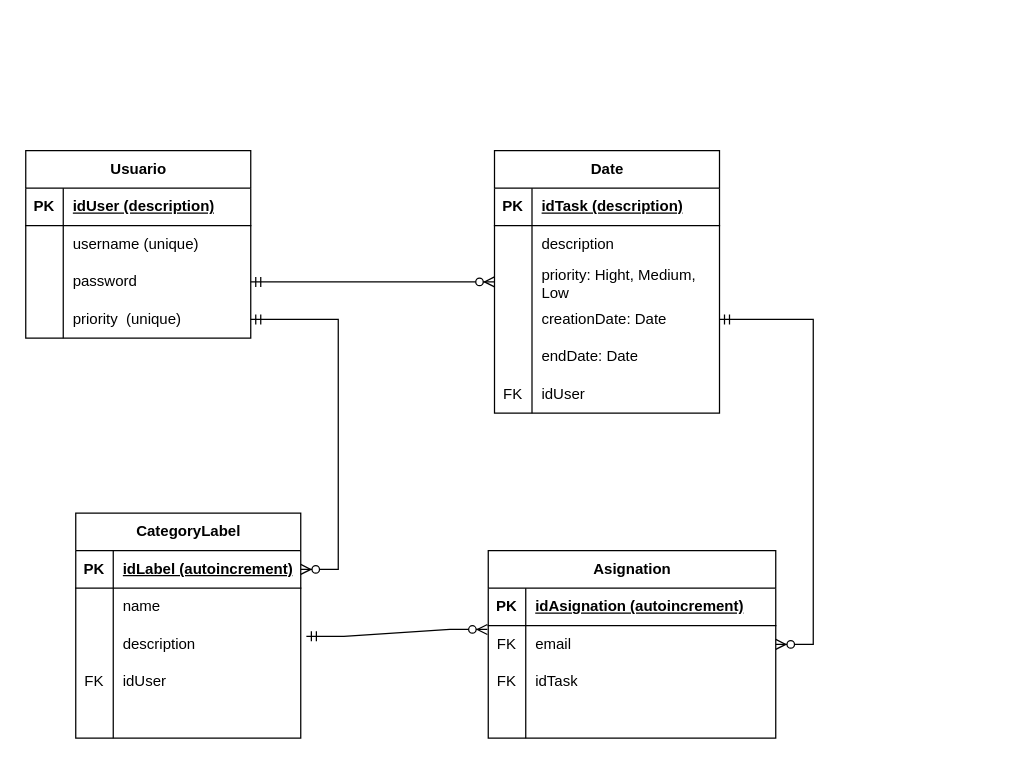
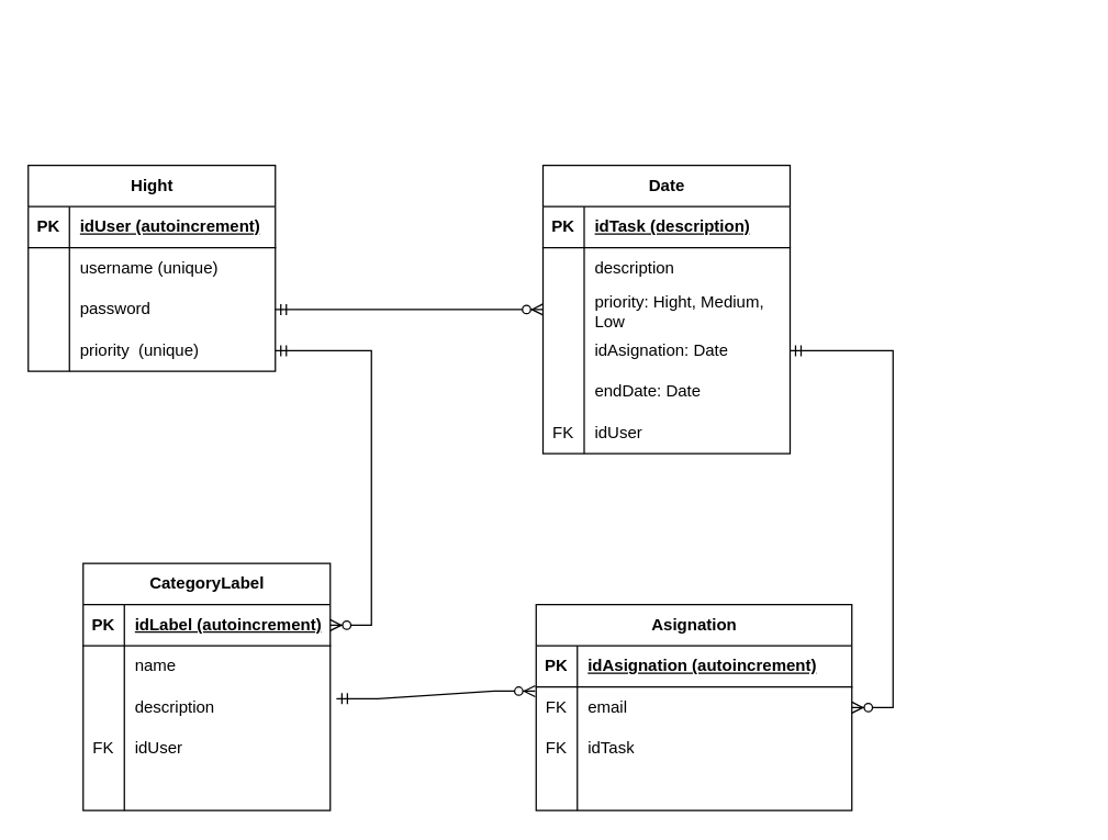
  <mxCell id="0" />
  <mxCell id="1" parent="0" />
- <mxCell id="2" value="Usuario" style="shape=table;startSize=30;container=1;collapsible=1;childLayout=tableLayout;fixedRows=1;rowLines=0;fontStyle=1;align=center;resizeLast=1;html=1;" vertex="1" parent="1"><mxGeometry x="20" y="120" width="180" height="150" as="geometry" /></mxCell>
+ <mxCell id="2" value="Hight" style="shape=table;startSize=30;container=1;collapsible=1;childLayout=tableLayout;fixedRows=1;rowLines=0;fontStyle=1;align=center;resizeLast=1;html=1;" vertex="1" parent="1"><mxGeometry x="20" y="120" width="180" height="150" as="geometry" /></mxCell>
  <mxCell id="3" value="" style="shape=tableRow;horizontal=0;startSize=0;swimlaneHead=0;swimlaneBody=0;fillColor=none;collapsible=0;dropTarget=0;points=[[0,0.5],[1,0.5]];portConstraint=eastwest;top=0;left=0;right=0;bottom=1;" vertex="1" parent="2"><mxGeometry y="30" width="180" height="30" as="geometry" /></mxCell>
  <mxCell id="4" value="PK" style="shape=partialRectangle;connectable=0;fillColor=none;top=0;left=0;bottom=0;right=0;fontStyle=1;overflow=hidden;whiteSpace=wrap;html=1;" vertex="1" parent="3"><mxGeometry width="30" height="30" as="geometry"><mxRectangle width="30" height="30" as="alternateBounds" /></mxGeometry></mxCell>
- <mxCell id="5" value="idUser (description)" style="shape=partialRectangle;connectable=0;fillColor=none;top=0;left=0;bottom=0;right=0;align=left;spacingLeft=6;fontStyle=5;overflow=hidden;whiteSpace=wrap;html=1;" vertex="1" parent="3"><mxGeometry x="30" width="150" height="30" as="geometry"><mxRectangle width="150" height="30" as="alternateBounds" /></mxGeometry></mxCell>
+ <mxCell id="5" value="idUser (autoincrement)" style="shape=partialRectangle;connectable=0;fillColor=none;top=0;left=0;bottom=0;right=0;align=left;spacingLeft=6;fontStyle=5;overflow=hidden;whiteSpace=wrap;html=1;" vertex="1" parent="3"><mxGeometry x="30" width="150" height="30" as="geometry"><mxRectangle width="150" height="30" as="alternateBounds" /></mxGeometry></mxCell>
  <mxCell id="6" value="" style="shape=tableRow;horizontal=0;startSize=0;swimlaneHead=0;swimlaneBody=0;fillColor=none;collapsible=0;dropTarget=0;points=[[0,0.5],[1,0.5]];portConstraint=eastwest;top=0;left=0;right=0;bottom=0;" vertex="1" parent="2"><mxGeometry y="60" width="180" height="30" as="geometry" /></mxCell>
  <mxCell id="7" value="" style="shape=partialRectangle;connectable=0;fillColor=none;top=0;left=0;bottom=0;right=0;editable=1;overflow=hidden;whiteSpace=wrap;html=1;" vertex="1" parent="6"><mxGeometry width="30" height="30" as="geometry"><mxRectangle width="30" height="30" as="alternateBounds" /></mxGeometry></mxCell>
  <mxCell id="8" value="username (unique)" style="shape=partialRectangle;connectable=0;fillColor=none;top=0;left=0;bottom=0;right=0;align=left;spacingLeft=6;overflow=hidden;whiteSpace=wrap;html=1;" vertex="1" parent="6"><mxGeometry x="30" width="150" height="30" as="geometry"><mxRectangle width="150" height="30" as="alternateBounds" /></mxGeometry></mxCell>
  <mxCell id="9" value="" style="shape=tableRow;horizontal=0;startSize=0;swimlaneHead=0;swimlaneBody=0;fillColor=none;collapsible=0;dropTarget=0;points=[[0,0.5],[1,0.5]];portConstraint=eastwest;top=0;left=0;right=0;bottom=0;" vertex="1" parent="2"><mxGeometry y="90" width="180" height="30" as="geometry" /></mxCell>
  <mxCell id="10" value="" style="shape=partialRectangle;connectable=0;fillColor=none;top=0;left=0;bottom=0;right=0;editable=1;overflow=hidden;whiteSpace=wrap;html=1;" vertex="1" parent="9"><mxGeometry width="30" height="30" as="geometry"><mxRectangle width="30" height="30" as="alternateBounds" /></mxGeometry></mxCell>
  <mxCell id="11" value="password" style="shape=partialRectangle;connectable=0;fillColor=none;top=0;left=0;bottom=0;right=0;align=left;spacingLeft=6;overflow=hidden;whiteSpace=wrap;html=1;" vertex="1" parent="9"><mxGeometry x="30" width="150" height="30" as="geometry"><mxRectangle width="150" height="30" as="alternateBounds" /></mxGeometry></mxCell>
  <mxCell id="12" value="" style="shape=tableRow;horizontal=0;startSize=0;swimlaneHead=0;swimlaneBody=0;fillColor=none;collapsible=0;dropTarget=0;points=[[0,0.5],[1,0.5]];portConstraint=eastwest;top=0;left=0;right=0;bottom=0;" vertex="1" parent="2"><mxGeometry y="120" width="180" height="30" as="geometry" /></mxCell>
  <mxCell id="13" value="" style="shape=partialRectangle;connectable=0;fillColor=none;top=0;left=0;bottom=0;right=0;editable=1;overflow=hidden;whiteSpace=wrap;html=1;" vertex="1" parent="12"><mxGeometry width="30" height="30" as="geometry"><mxRectangle width="30" height="30" as="alternateBounds" /></mxGeometry></mxCell>
  <mxCell id="14" value="priority&amp;nbsp; (unique)" style="shape=partialRectangle;connectable=0;fillColor=none;top=0;left=0;bottom=0;right=0;align=left;spacingLeft=6;overflow=hidden;whiteSpace=wrap;html=1;" vertex="1" parent="12"><mxGeometry x="30" width="150" height="30" as="geometry"><mxRectangle width="150" height="30" as="alternateBounds" /></mxGeometry></mxCell>
  <mxCell id="15" value="Date" style="shape=table;startSize=30;container=1;collapsible=1;childLayout=tableLayout;fixedRows=1;rowLines=0;fontStyle=1;align=center;resizeLast=1;html=1;" vertex="1" parent="1"><mxGeometry x="395" y="120" width="180" height="210" as="geometry" /></mxCell>
  <mxCell id="16" value="" style="shape=tableRow;horizontal=0;startSize=0;swimlaneHead=0;swimlaneBody=0;fillColor=none;collapsible=0;dropTarget=0;points=[[0,0.5],[1,0.5]];portConstraint=eastwest;top=0;left=0;right=0;bottom=1;" vertex="1" parent="15"><mxGeometry y="30" width="180" height="30" as="geometry" /></mxCell>
  <mxCell id="17" value="PK" style="shape=partialRectangle;connectable=0;fillColor=none;top=0;left=0;bottom=0;right=0;fontStyle=1;overflow=hidden;whiteSpace=wrap;html=1;" vertex="1" parent="16"><mxGeometry width="30" height="30" as="geometry"><mxRectangle width="30" height="30" as="alternateBounds" /></mxGeometry></mxCell>
  <mxCell id="18" value="idTask (description)" style="shape=partialRectangle;connectable=0;fillColor=none;top=0;left=0;bottom=0;right=0;align=left;spacingLeft=6;fontStyle=5;overflow=hidden;whiteSpace=wrap;html=1;" vertex="1" parent="16"><mxGeometry x="30" width="150" height="30" as="geometry"><mxRectangle width="150" height="30" as="alternateBounds" /></mxGeometry></mxCell>
  <mxCell id="19" value="" style="shape=tableRow;horizontal=0;startSize=0;swimlaneHead=0;swimlaneBody=0;fillColor=none;collapsible=0;dropTarget=0;points=[[0,0.5],[1,0.5]];portConstraint=eastwest;top=0;left=0;right=0;bottom=0;" vertex="1" parent="15"><mxGeometry y="60" width="180" height="30" as="geometry" /></mxCell>
  <mxCell id="20" value="" style="shape=partialRectangle;connectable=0;fillColor=none;top=0;left=0;bottom=0;right=0;editable=1;overflow=hidden;whiteSpace=wrap;html=1;" vertex="1" parent="19"><mxGeometry width="30" height="30" as="geometry"><mxRectangle width="30" height="30" as="alternateBounds" /></mxGeometry></mxCell>
  <mxCell id="21" value="description" style="shape=partialRectangle;connectable=0;fillColor=none;top=0;left=0;bottom=0;right=0;align=left;spacingLeft=6;overflow=hidden;whiteSpace=wrap;html=1;" vertex="1" parent="19"><mxGeometry x="30" width="150" height="30" as="geometry"><mxRectangle width="150" height="30" as="alternateBounds" /></mxGeometry></mxCell>
  <mxCell id="22" value="" style="shape=tableRow;horizontal=0;startSize=0;swimlaneHead=0;swimlaneBody=0;fillColor=none;collapsible=0;dropTarget=0;points=[[0,0.5],[1,0.5]];portConstraint=eastwest;top=0;left=0;right=0;bottom=0;" vertex="1" parent="15"><mxGeometry y="90" width="180" height="30" as="geometry" /></mxCell>
  <mxCell id="23" value="" style="shape=partialRectangle;connectable=0;fillColor=none;top=0;left=0;bottom=0;right=0;editable=1;overflow=hidden;whiteSpace=wrap;html=1;" vertex="1" parent="22"><mxGeometry width="30" height="30" as="geometry"><mxRectangle width="30" height="30" as="alternateBounds" /></mxGeometry></mxCell>
  <mxCell id="24" value="priority: Hight, Medium, Low" style="shape=partialRectangle;connectable=0;fillColor=none;top=0;left=0;bottom=0;right=0;align=left;spacingLeft=6;overflow=hidden;whiteSpace=wrap;html=1;" vertex="1" parent="22"><mxGeometry x="30" width="150" height="30" as="geometry"><mxRectangle width="150" height="30" as="alternateBounds" /></mxGeometry></mxCell>
  <mxCell id="25" value="" style="shape=tableRow;horizontal=0;startSize=0;swimlaneHead=0;swimlaneBody=0;fillColor=none;collapsible=0;dropTarget=0;points=[[0,0.5],[1,0.5]];portConstraint=eastwest;top=0;left=0;right=0;bottom=0;" vertex="1" parent="15"><mxGeometry y="120" width="180" height="30" as="geometry" /></mxCell>
  <mxCell id="26" value="" style="shape=partialRectangle;connectable=0;fillColor=none;top=0;left=0;bottom=0;right=0;editable=1;overflow=hidden;whiteSpace=wrap;html=1;" vertex="1" parent="25"><mxGeometry width="30" height="30" as="geometry"><mxRectangle width="30" height="30" as="alternateBounds" /></mxGeometry></mxCell>
- <mxCell id="27" value="creationDate: Date" style="shape=partialRectangle;connectable=0;fillColor=none;top=0;left=0;bottom=0;right=0;align=left;spacingLeft=6;overflow=hidden;whiteSpace=wrap;html=1;" vertex="1" parent="25"><mxGeometry x="30" width="150" height="30" as="geometry"><mxRectangle width="150" height="30" as="alternateBounds" /></mxGeometry></mxCell>
+ <mxCell id="27" value="idAsignation: Date" style="shape=partialRectangle;connectable=0;fillColor=none;top=0;left=0;bottom=0;right=0;align=left;spacingLeft=6;overflow=hidden;whiteSpace=wrap;html=1;" vertex="1" parent="25"><mxGeometry x="30" width="150" height="30" as="geometry"><mxRectangle width="150" height="30" as="alternateBounds" /></mxGeometry></mxCell>
  <mxCell id="28" value="" style="shape=tableRow;horizontal=0;startSize=0;swimlaneHead=0;swimlaneBody=0;fillColor=none;collapsible=0;dropTarget=0;points=[[0,0.5],[1,0.5]];portConstraint=eastwest;top=0;left=0;right=0;bottom=0;" vertex="1" parent="15"><mxGeometry y="150" width="180" height="30" as="geometry" /></mxCell>
  <mxCell id="29" value="" style="shape=partialRectangle;connectable=0;fillColor=none;top=0;left=0;bottom=0;right=0;editable=1;overflow=hidden;whiteSpace=wrap;html=1;" vertex="1" parent="28"><mxGeometry width="30" height="30" as="geometry"><mxRectangle width="30" height="30" as="alternateBounds" /></mxGeometry></mxCell>
  <mxCell id="30" value="endDate: Date" style="shape=partialRectangle;connectable=0;fillColor=none;top=0;left=0;bottom=0;right=0;align=left;spacingLeft=6;overflow=hidden;whiteSpace=wrap;html=1;" vertex="1" parent="28"><mxGeometry x="30" width="150" height="30" as="geometry"><mxRectangle width="150" height="30" as="alternateBounds" /></mxGeometry></mxCell>
  <mxCell id="31" value="" style="shape=tableRow;horizontal=0;startSize=0;swimlaneHead=0;swimlaneBody=0;fillColor=none;collapsible=0;dropTarget=0;points=[[0,0.5],[1,0.5]];portConstraint=eastwest;top=0;left=0;right=0;bottom=0;" vertex="1" parent="15"><mxGeometry y="180" width="180" height="30" as="geometry" /></mxCell>
  <mxCell id="32" value="FK" style="shape=partialRectangle;connectable=0;fillColor=none;top=0;left=0;bottom=0;right=0;editable=1;overflow=hidden;whiteSpace=wrap;html=1;" vertex="1" parent="31"><mxGeometry width="30" height="30" as="geometry"><mxRectangle width="30" height="30" as="alternateBounds" /></mxGeometry></mxCell>
  <mxCell id="33" value="idUser" style="shape=partialRectangle;connectable=0;fillColor=none;top=0;left=0;bottom=0;right=0;align=left;spacingLeft=6;overflow=hidden;whiteSpace=wrap;html=1;" vertex="1" parent="31"><mxGeometry x="30" width="150" height="30" as="geometry"><mxRectangle width="150" height="30" as="alternateBounds" /></mxGeometry></mxCell>
  <mxCell id="34" value="CategoryLabel" style="shape=table;startSize=30;container=1;collapsible=1;childLayout=tableLayout;fixedRows=1;rowLines=0;fontStyle=1;align=center;resizeLast=1;html=1;" vertex="1" parent="1"><mxGeometry x="60" y="410" width="180" height="180" as="geometry" /></mxCell>
  <mxCell id="35" value="" style="shape=tableRow;horizontal=0;startSize=0;swimlaneHead=0;swimlaneBody=0;fillColor=none;collapsible=0;dropTarget=0;points=[[0,0.5],[1,0.5]];portConstraint=eastwest;top=0;left=0;right=0;bottom=1;" vertex="1" parent="34"><mxGeometry y="30" width="180" height="30" as="geometry" /></mxCell>
  <mxCell id="36" value="PK" style="shape=partialRectangle;connectable=0;fillColor=none;top=0;left=0;bottom=0;right=0;fontStyle=1;overflow=hidden;whiteSpace=wrap;html=1;" vertex="1" parent="35"><mxGeometry width="30" height="30" as="geometry"><mxRectangle width="30" height="30" as="alternateBounds" /></mxGeometry></mxCell>
  <mxCell id="37" value="idLabel (autoincrement)" style="shape=partialRectangle;connectable=0;fillColor=none;top=0;left=0;bottom=0;right=0;align=left;spacingLeft=6;fontStyle=5;overflow=hidden;whiteSpace=wrap;html=1;" vertex="1" parent="35"><mxGeometry x="30" width="150" height="30" as="geometry"><mxRectangle width="150" height="30" as="alternateBounds" /></mxGeometry></mxCell>
  <mxCell id="38" value="" style="shape=tableRow;horizontal=0;startSize=0;swimlaneHead=0;swimlaneBody=0;fillColor=none;collapsible=0;dropTarget=0;points=[[0,0.5],[1,0.5]];portConstraint=eastwest;top=0;left=0;right=0;bottom=0;" vertex="1" parent="34"><mxGeometry y="60" width="180" height="30" as="geometry" /></mxCell>
  <mxCell id="39" value="" style="shape=partialRectangle;connectable=0;fillColor=none;top=0;left=0;bottom=0;right=0;editable=1;overflow=hidden;whiteSpace=wrap;html=1;" vertex="1" parent="38"><mxGeometry width="30" height="30" as="geometry"><mxRectangle width="30" height="30" as="alternateBounds" /></mxGeometry></mxCell>
  <mxCell id="40" value="name" style="shape=partialRectangle;connectable=0;fillColor=none;top=0;left=0;bottom=0;right=0;align=left;spacingLeft=6;overflow=hidden;whiteSpace=wrap;html=1;" vertex="1" parent="38"><mxGeometry x="30" width="150" height="30" as="geometry"><mxRectangle width="150" height="30" as="alternateBounds" /></mxGeometry></mxCell>
  <mxCell id="41" value="" style="shape=tableRow;horizontal=0;startSize=0;swimlaneHead=0;swimlaneBody=0;fillColor=none;collapsible=0;dropTarget=0;points=[[0,0.5],[1,0.5]];portConstraint=eastwest;top=0;left=0;right=0;bottom=0;" vertex="1" parent="34"><mxGeometry y="90" width="180" height="30" as="geometry" /></mxCell>
  <mxCell id="42" value="" style="shape=partialRectangle;connectable=0;fillColor=none;top=0;left=0;bottom=0;right=0;editable=1;overflow=hidden;whiteSpace=wrap;html=1;" vertex="1" parent="41"><mxGeometry width="30" height="30" as="geometry"><mxRectangle width="30" height="30" as="alternateBounds" /></mxGeometry></mxCell>
  <mxCell id="43" value="description" style="shape=partialRectangle;connectable=0;fillColor=none;top=0;left=0;bottom=0;right=0;align=left;spacingLeft=6;overflow=hidden;whiteSpace=wrap;html=1;" vertex="1" parent="41"><mxGeometry x="30" width="150" height="30" as="geometry"><mxRectangle width="150" height="30" as="alternateBounds" /></mxGeometry></mxCell>
  <mxCell id="44" value="" style="shape=tableRow;horizontal=0;startSize=0;swimlaneHead=0;swimlaneBody=0;fillColor=none;collapsible=0;dropTarget=0;points=[[0,0.5],[1,0.5]];portConstraint=eastwest;top=0;left=0;right=0;bottom=0;" vertex="1" parent="34"><mxGeometry y="120" width="180" height="30" as="geometry" /></mxCell>
  <mxCell id="45" value="FK" style="shape=partialRectangle;connectable=0;fillColor=none;top=0;left=0;bottom=0;right=0;editable=1;overflow=hidden;whiteSpace=wrap;html=1;" vertex="1" parent="44"><mxGeometry width="30" height="30" as="geometry"><mxRectangle width="30" height="30" as="alternateBounds" /></mxGeometry></mxCell>
  <mxCell id="46" value="idUser" style="shape=partialRectangle;connectable=0;fillColor=none;top=0;left=0;bottom=0;right=0;align=left;spacingLeft=6;overflow=hidden;whiteSpace=wrap;html=1;" vertex="1" parent="44"><mxGeometry x="30" width="150" height="30" as="geometry"><mxRectangle width="150" height="30" as="alternateBounds" /></mxGeometry></mxCell>
  <mxCell id="47" value="" style="shape=tableRow;horizontal=0;startSize=0;swimlaneHead=0;swimlaneBody=0;fillColor=none;collapsible=0;dropTarget=0;points=[[0,0.5],[1,0.5]];portConstraint=eastwest;top=0;left=0;right=0;bottom=0;" vertex="1" parent="34"><mxGeometry y="150" width="180" height="30" as="geometry" /></mxCell>
  <mxCell id="48" value="" style="shape=partialRectangle;connectable=0;fillColor=none;top=0;left=0;bottom=0;right=0;editable=1;overflow=hidden;whiteSpace=wrap;html=1;" vertex="1" parent="47"><mxGeometry width="30" height="30" as="geometry"><mxRectangle width="30" height="30" as="alternateBounds" /></mxGeometry></mxCell>
  <mxCell id="49" value="" style="shape=partialRectangle;connectable=0;fillColor=none;top=0;left=0;bottom=0;right=0;align=left;spacingLeft=6;overflow=hidden;whiteSpace=wrap;html=1;" vertex="1" parent="47"><mxGeometry x="30" width="150" height="30" as="geometry"><mxRectangle width="150" height="30" as="alternateBounds" /></mxGeometry></mxCell>
  <mxCell id="50" value="Asignation" style="shape=table;startSize=30;container=1;collapsible=1;childLayout=tableLayout;fixedRows=1;rowLines=0;fontStyle=1;align=center;resizeLast=1;html=1;" vertex="1" parent="1"><mxGeometry x="390" y="440" width="230" height="150" as="geometry" /></mxCell>
  <mxCell id="51" value="" style="shape=tableRow;horizontal=0;startSize=0;swimlaneHead=0;swimlaneBody=0;fillColor=none;collapsible=0;dropTarget=0;points=[[0,0.5],[1,0.5]];portConstraint=eastwest;top=0;left=0;right=0;bottom=1;" vertex="1" parent="50"><mxGeometry y="30" width="230" height="30" as="geometry" /></mxCell>
  <mxCell id="52" value="PK" style="shape=partialRectangle;connectable=0;fillColor=none;top=0;left=0;bottom=0;right=0;fontStyle=1;overflow=hidden;whiteSpace=wrap;html=1;" vertex="1" parent="51"><mxGeometry width="30" height="30" as="geometry"><mxRectangle width="30" height="30" as="alternateBounds" /></mxGeometry></mxCell>
  <mxCell id="53" value="idAsignation (autoincrement)" style="shape=partialRectangle;connectable=0;fillColor=none;top=0;left=0;bottom=0;right=0;align=left;spacingLeft=6;fontStyle=5;overflow=hidden;whiteSpace=wrap;html=1;" vertex="1" parent="51"><mxGeometry x="30" width="200" height="30" as="geometry"><mxRectangle width="200" height="30" as="alternateBounds" /></mxGeometry></mxCell>
  <mxCell id="54" value="" style="shape=tableRow;horizontal=0;startSize=0;swimlaneHead=0;swimlaneBody=0;fillColor=none;collapsible=0;dropTarget=0;points=[[0,0.5],[1,0.5]];portConstraint=eastwest;top=0;left=0;right=0;bottom=0;" vertex="1" parent="50"><mxGeometry y="60" width="230" height="30" as="geometry" /></mxCell>
  <mxCell id="55" value="FK" style="shape=partialRectangle;connectable=0;fillColor=none;top=0;left=0;bottom=0;right=0;editable=1;overflow=hidden;whiteSpace=wrap;html=1;" vertex="1" parent="54"><mxGeometry width="30" height="30" as="geometry"><mxRectangle width="30" height="30" as="alternateBounds" /></mxGeometry></mxCell>
  <mxCell id="56" value="email" style="shape=partialRectangle;connectable=0;fillColor=none;top=0;left=0;bottom=0;right=0;align=left;spacingLeft=6;overflow=hidden;whiteSpace=wrap;html=1;" vertex="1" parent="54"><mxGeometry x="30" width="200" height="30" as="geometry"><mxRectangle width="200" height="30" as="alternateBounds" /></mxGeometry></mxCell>
  <mxCell id="57" value="" style="shape=tableRow;horizontal=0;startSize=0;swimlaneHead=0;swimlaneBody=0;fillColor=none;collapsible=0;dropTarget=0;points=[[0,0.5],[1,0.5]];portConstraint=eastwest;top=0;left=0;right=0;bottom=0;" vertex="1" parent="50"><mxGeometry y="90" width="230" height="30" as="geometry" /></mxCell>
  <mxCell id="58" value="FK" style="shape=partialRectangle;connectable=0;fillColor=none;top=0;left=0;bottom=0;right=0;editable=1;overflow=hidden;whiteSpace=wrap;html=1;" vertex="1" parent="57"><mxGeometry width="30" height="30" as="geometry"><mxRectangle width="30" height="30" as="alternateBounds" /></mxGeometry></mxCell>
  <mxCell id="59" value="idTask" style="shape=partialRectangle;connectable=0;fillColor=none;top=0;left=0;bottom=0;right=0;align=left;spacingLeft=6;overflow=hidden;whiteSpace=wrap;html=1;" vertex="1" parent="57"><mxGeometry x="30" width="200" height="30" as="geometry"><mxRectangle width="200" height="30" as="alternateBounds" /></mxGeometry></mxCell>
  <mxCell id="60" value="" style="shape=tableRow;horizontal=0;startSize=0;swimlaneHead=0;swimlaneBody=0;fillColor=none;collapsible=0;dropTarget=0;points=[[0,0.5],[1,0.5]];portConstraint=eastwest;top=0;left=0;right=0;bottom=0;" vertex="1" parent="50"><mxGeometry y="120" width="230" height="30" as="geometry" /></mxCell>
  <mxCell id="61" value="" style="shape=partialRectangle;connectable=0;fillColor=none;top=0;left=0;bottom=0;right=0;editable=1;overflow=hidden;whiteSpace=wrap;html=1;" vertex="1" parent="60"><mxGeometry width="30" height="30" as="geometry"><mxRectangle width="30" height="30" as="alternateBounds" /></mxGeometry></mxCell>
  <mxCell id="62" value="" style="shape=partialRectangle;connectable=0;fillColor=none;top=0;left=0;bottom=0;right=0;align=left;spacingLeft=6;overflow=hidden;whiteSpace=wrap;html=1;" vertex="1" parent="60"><mxGeometry x="30" width="200" height="30" as="geometry"><mxRectangle width="200" height="30" as="alternateBounds" /></mxGeometry></mxCell>
  <mxCell id="63" value="" style="edgeStyle=entityRelationEdgeStyle;fontSize=12;html=1;endArrow=ERzeroToMany;startArrow=ERmandOne;rounded=0;exitX=1;exitY=0.5;exitDx=0;exitDy=0;entryX=0;entryY=0.5;entryDx=0;entryDy=0;" edge="1" parent="1" source="9" target="22"><mxGeometry width="100" height="100" relative="1" as="geometry"><mxPoint x="260" y="220" as="sourcePoint" /><mxPoint x="360" y="120" as="targetPoint" /><Array as="points"><mxPoint x="270" y="20" /></Array></mxGeometry></mxCell>
  <mxCell id="64" value="" style="edgeStyle=entityRelationEdgeStyle;fontSize=12;html=1;endArrow=ERzeroToMany;startArrow=ERmandOne;rounded=0;exitX=1.025;exitY=0.285;exitDx=0;exitDy=0;entryX=-0.003;entryY=0.103;entryDx=0;entryDy=0;entryPerimeter=0;exitPerimeter=0;" edge="1" parent="1" source="41" target="54"><mxGeometry width="100" height="100" relative="1" as="geometry"><mxPoint x="230" y="350" as="sourcePoint" /><mxPoint x="425" y="350" as="targetPoint" /><Array as="points"><mxPoint x="300" y="145" /></Array></mxGeometry></mxCell>
  <mxCell id="65" value="" style="edgeStyle=entityRelationEdgeStyle;fontSize=12;html=1;endArrow=ERzeroToMany;startArrow=ERmandOne;rounded=0;" edge="1" parent="1" source="25" target="50"><mxGeometry width="100" height="100" relative="1" as="geometry"><mxPoint x="685" y="280" as="sourcePoint" /><mxPoint x="600" y="420" as="targetPoint" /><Array as="points"><mxPoint x="505" y="320" /><mxPoint x="785" y="360" /><mxPoint x="735" y="430" /><mxPoint x="505" y="310" /><mxPoint x="534" y="340" /></Array></mxGeometry></mxCell>
  <mxCell id="66" value="" style="edgeStyle=entityRelationEdgeStyle;fontSize=12;html=1;endArrow=ERzeroToMany;startArrow=ERmandOne;rounded=0;exitX=1;exitY=0.5;exitDx=0;exitDy=0;" edge="1" parent="1" source="12" target="35"><mxGeometry width="100" height="100" relative="1" as="geometry"><mxPoint x="-40" y="300" as="sourcePoint" /><mxPoint x="160" y="415" as="targetPoint" /><Array as="points"><mxPoint x="180" y="95" /></Array></mxGeometry></mxCell>
